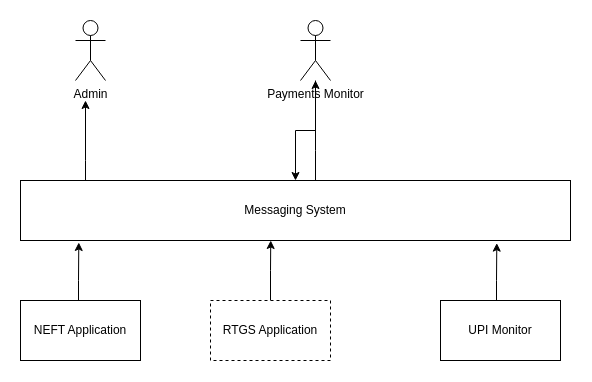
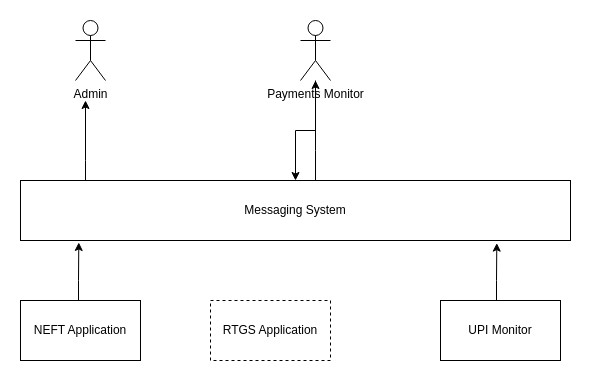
  <mxCell id="0" />
  <mxCell id="1" parent="0" />
  <mxCell id="2" style="edgeStyle=orthogonalEdgeStyle;rounded=0;orthogonalLoop=1;jettySize=auto;html=1;entryX=0.106;entryY=1.033;entryDx=0;entryDy=0;entryPerimeter=0;" edge="1" parent="1" source="3" target="10"><mxGeometry relative="1" as="geometry"><Array as="points"><mxPoint x="78" y="280" /><mxPoint x="78" y="280" /></Array></mxGeometry></mxCell>
  <mxCell id="3" value="NEFT Application" style="rounded=0;whiteSpace=wrap;html=1;" vertex="1" parent="1"><mxGeometry x="20" y="300" width="120" height="60" as="geometry" /></mxCell>
- <mxCell id="4" style="edgeStyle=orthogonalEdgeStyle;rounded=0;orthogonalLoop=1;jettySize=auto;html=1;entryX=0.455;entryY=1;entryDx=0;entryDy=0;entryPerimeter=0;" edge="1" parent="1" source="5" target="10"><mxGeometry relative="1" as="geometry" /></mxCell>
  <mxCell id="5" value="RTGS Application" style="rounded=0;whiteSpace=wrap;html=1;dashed=1;" vertex="1" parent="1"><mxGeometry x="210" y="300" width="120" height="60" as="geometry" /></mxCell>
  <mxCell id="6" style="edgeStyle=orthogonalEdgeStyle;rounded=0;orthogonalLoop=1;jettySize=auto;html=1;entryX=0.866;entryY=1.044;entryDx=0;entryDy=0;entryPerimeter=0;" edge="1" parent="1" source="7" target="10"><mxGeometry relative="1" as="geometry"><Array as="points"><mxPoint x="496" y="280" /><mxPoint x="496" y="280" /></Array></mxGeometry></mxCell>
  <mxCell id="7" value="UPI Monitor" style="rounded=0;whiteSpace=wrap;html=1;" vertex="1" parent="1"><mxGeometry x="440" y="300" width="120" height="60" as="geometry" /></mxCell>
  <mxCell id="8" style="edgeStyle=orthogonalEdgeStyle;rounded=0;orthogonalLoop=1;jettySize=auto;html=1;" edge="1" parent="1" source="10"><mxGeometry relative="1" as="geometry"><mxPoint x="85" y="100" as="targetPoint" /><Array as="points"><mxPoint x="85" y="160" /><mxPoint x="85" y="160" /></Array></mxGeometry></mxCell>
  <mxCell id="9" style="edgeStyle=orthogonalEdgeStyle;rounded=0;orthogonalLoop=1;jettySize=auto;html=1;" edge="1" parent="1" source="10" target="13"><mxGeometry relative="1" as="geometry"><mxPoint x="205" y="100" as="targetPoint" /><Array as="points"><mxPoint x="315" y="150" /><mxPoint x="315" y="150" /></Array></mxGeometry></mxCell>
  <mxCell id="10" value="Messaging System" style="rounded=0;whiteSpace=wrap;html=1;" vertex="1" parent="1"><mxGeometry x="20" y="180" width="550" height="60" as="geometry" /></mxCell>
  <mxCell id="11" value="Admin" style="shape=umlActor;verticalLabelPosition=bottom;verticalAlign=top;html=1;outlineConnect=0;" vertex="1" parent="1"><mxGeometry x="75" y="20" width="30" height="60" as="geometry" /></mxCell>
  <mxCell id="12" value="" style="edgeStyle=orthogonalEdgeStyle;rounded=0;orthogonalLoop=1;jettySize=auto;html=1;" edge="1" parent="1" source="13" target="10"><mxGeometry relative="1" as="geometry" /></mxCell>
  <mxCell id="13" value="Payments Monitor" style="shape=umlActor;verticalLabelPosition=bottom;verticalAlign=top;html=1;outlineConnect=0;" vertex="1" parent="1"><mxGeometry x="300" y="20" width="30" height="60" as="geometry" /></mxCell>
